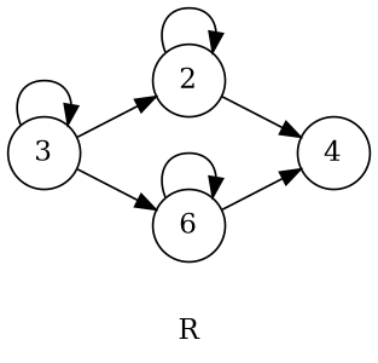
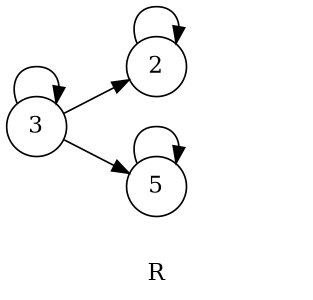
  digraph {
    label=R
    rankdir=LR
    node [shape=circle]
    2
-   4
-   5 [label=6]
+   5
    3
    2 -> 2
-   2 -> 4
-   5 -> 4
    5 -> 5
    3 -> 2
    3 -> 5
    3 -> 3
  }
